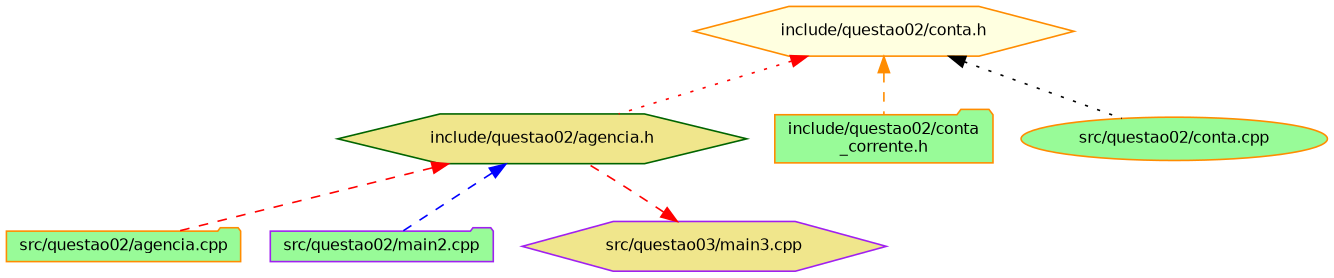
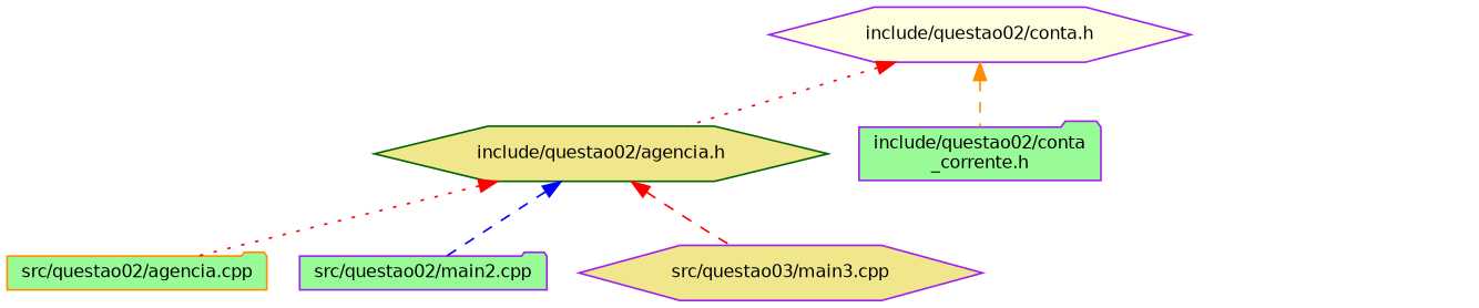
  digraph {
    node [color=purple fillcolor=palegreen fontname=Helvetica fontsize=10 shape=hexagon style=filled]
    edge [color=red dir=back fontname=Helvetica fontsize=10 labelfontname=Helvetica labelfontsize=10 style=dotted]
-   n1 [color=darkorange fillcolor=lightyellow fontcolor=black height=0.2 label="include/questao02/conta.h" width=0.4]
+   n1 [fillcolor=lightyellow fontcolor=black height=0.2 label="include/questao02/conta.h" width=0.4]
    n2 [color=darkgreen fillcolor=khaki height=0.2 label="include/questao02/agencia.h" width=0.4]
-   n3 [color=darkorange height=0.2 label="include/questao02/conta\l_corrente.h" shape=folder width=0.4]
-   n4 [color=darkorange height=0.2 label="src/questao02/conta.cpp" shape=ellipse width=0.4]
+   n3 [height=0.2 label="include/questao02/conta\l_corrente.h" shape=folder width=0.4]
    n5 [color=darkorange height=0.2 label="src/questao02/agencia.cpp" shape=folder width=0.4]
    n6 [height=0.2 label="src/questao02/main2.cpp" shape=folder width=0.4]
    n7 [fillcolor=khaki height=0.2 label="src/questao03/main3.cpp" width=0.4]
    n1 -> n2
    n1 -> n3 [color=darkorange style=dashed]
-   n1 -> n4 [color=black]
-   n2 -> n5 [style=dashed]
+   n2 -> n5
    n2 -> n6 [color=blue style=dashed]
-   n7 -> n2 [style=dashed]
+   n2 -> n7 [style=dashed]
  }
